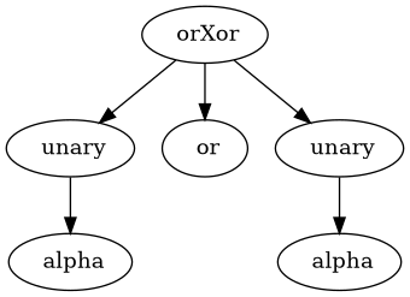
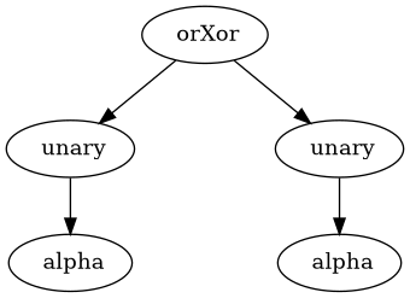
  digraph {
    n1 [label=" orXor"]
    n2 [label=" unary"]
-   n3 [label=" or"]
    n4 [label=" unary"]
    n5 [label=" alpha"]
    n6 [label=" alpha"]
    n1 -> n2
-   n1 -> n3
    n1 -> n4
    n2 -> n5
    n4 -> n6
  }
